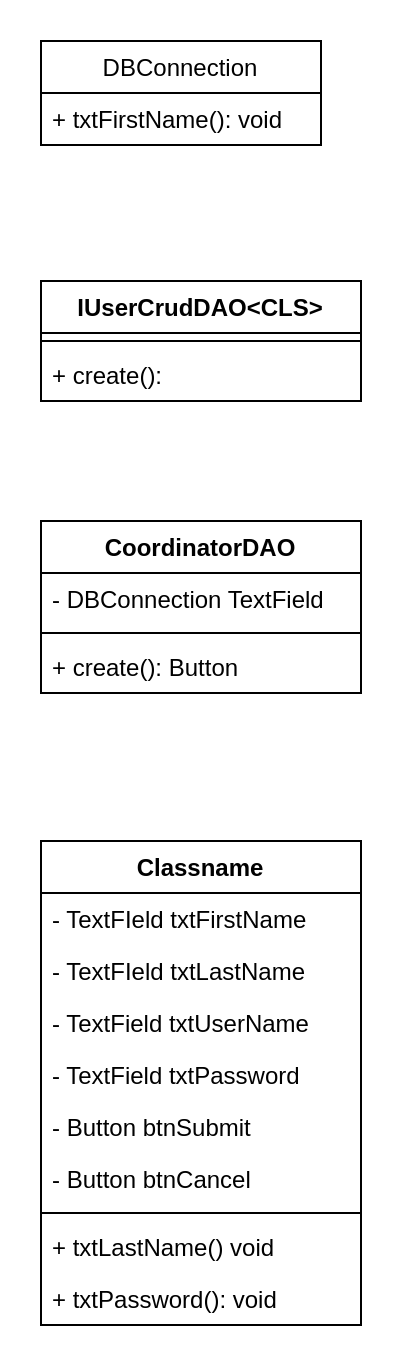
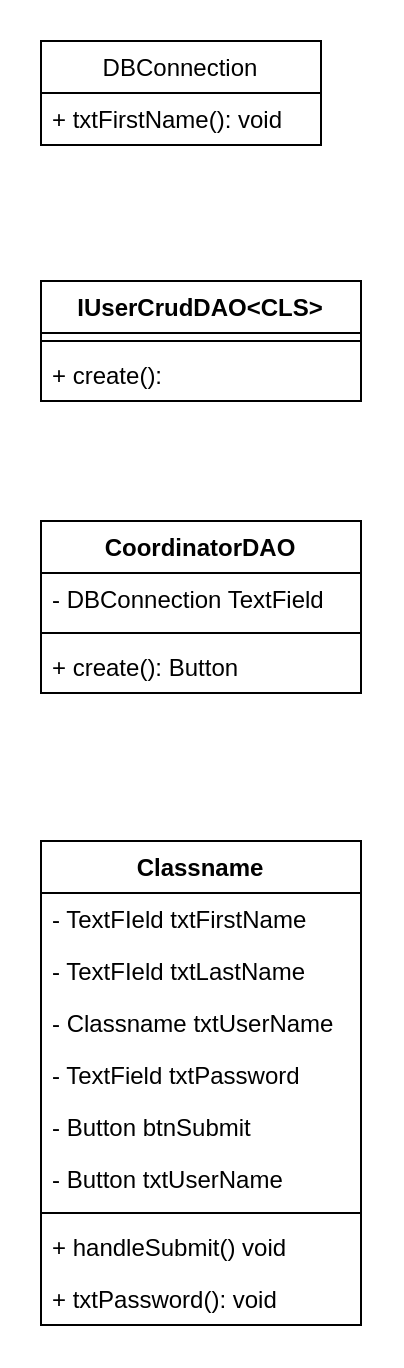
  <mxCell id="0" />
  <mxCell id="1" parent="0" />
  <mxCell id="2" value="DBConnection" style="swimlane;fontStyle=0;childLayout=stackLayout;horizontal=1;startSize=26;fillColor=none;horizontalStack=0;resizeParent=1;resizeParentMax=0;resizeLast=0;collapsible=1;marginBottom=0;" vertex="1" parent="1"><mxGeometry x="20" y="20" width="140" height="52" as="geometry" /></mxCell>
  <mxCell id="3" value="+ txtFirstName(): void" style="text;strokeColor=none;fillColor=none;align=left;verticalAlign=top;spacingLeft=4;spacingRight=4;overflow=hidden;rotatable=0;points=[[0,0.5],[1,0.5]];portConstraint=eastwest;" vertex="1" parent="2"><mxGeometry y="26" width="140" height="26" as="geometry" /></mxCell>
  <mxCell id="4" value="IUserCrudDAO&lt;CLS&gt;" style="swimlane;fontStyle=1;align=center;verticalAlign=top;childLayout=stackLayout;horizontal=1;startSize=26;horizontalStack=0;resizeParent=1;resizeParentMax=0;resizeLast=0;collapsible=1;marginBottom=0;" vertex="1" parent="1"><mxGeometry x="20" y="140" width="160" height="60" as="geometry" /></mxCell>
  <mxCell id="5" value="" style="line;strokeWidth=1;fillColor=none;align=left;verticalAlign=middle;spacingTop=-1;spacingLeft=3;spacingRight=3;rotatable=0;labelPosition=right;points=[];portConstraint=eastwest;" vertex="1" parent="4"><mxGeometry y="26" width="160" height="8" as="geometry" /></mxCell>
  <mxCell id="6" value="+ create(): " style="text;strokeColor=none;fillColor=none;align=left;verticalAlign=top;spacingLeft=4;spacingRight=4;overflow=hidden;rotatable=0;points=[[0,0.5],[1,0.5]];portConstraint=eastwest;" vertex="1" parent="4"><mxGeometry y="34" width="160" height="26" as="geometry" /></mxCell>
  <mxCell id="7" value="CoordinatorDAO" style="swimlane;fontStyle=1;align=center;verticalAlign=top;childLayout=stackLayout;horizontal=1;startSize=26;horizontalStack=0;resizeParent=1;resizeParentMax=0;resizeLast=0;collapsible=1;marginBottom=0;" vertex="1" parent="1"><mxGeometry x="20" y="260" width="160" height="86" as="geometry" /></mxCell>
  <mxCell id="8" value="- DBConnection TextField" style="text;strokeColor=none;fillColor=none;align=left;verticalAlign=top;spacingLeft=4;spacingRight=4;overflow=hidden;rotatable=0;points=[[0,0.5],[1,0.5]];portConstraint=eastwest;" vertex="1" parent="7"><mxGeometry y="26" width="160" height="26" as="geometry" /></mxCell>
  <mxCell id="9" value="" style="line;strokeWidth=1;fillColor=none;align=left;verticalAlign=middle;spacingTop=-1;spacingLeft=3;spacingRight=3;rotatable=0;labelPosition=right;points=[];portConstraint=eastwest;" vertex="1" parent="7"><mxGeometry y="52" width="160" height="8" as="geometry" /></mxCell>
  <mxCell id="10" value="+ create(): Button" style="text;strokeColor=none;fillColor=none;align=left;verticalAlign=top;spacingLeft=4;spacingRight=4;overflow=hidden;rotatable=0;points=[[0,0.5],[1,0.5]];portConstraint=eastwest;" vertex="1" parent="7"><mxGeometry y="60" width="160" height="26" as="geometry" /></mxCell>
  <mxCell id="11" value="Classname" style="swimlane;fontStyle=1;align=center;verticalAlign=top;childLayout=stackLayout;horizontal=1;startSize=26;horizontalStack=0;resizeParent=1;resizeParentMax=0;resizeLast=0;collapsible=1;marginBottom=0;" vertex="1" parent="1"><mxGeometry x="20" y="420" width="160" height="242" as="geometry" /></mxCell>
  <mxCell id="12" value="- TextFIeld txtFirstName" style="text;strokeColor=none;fillColor=none;align=left;verticalAlign=top;spacingLeft=4;spacingRight=4;overflow=hidden;rotatable=0;points=[[0,0.5],[1,0.5]];portConstraint=eastwest;" vertex="1" parent="11"><mxGeometry y="26" width="160" height="26" as="geometry" /></mxCell>
  <mxCell id="13" value="- TextFIeld txtLastName" style="text;strokeColor=none;fillColor=none;align=left;verticalAlign=top;spacingLeft=4;spacingRight=4;overflow=hidden;rotatable=0;points=[[0,0.5],[1,0.5]];portConstraint=eastwest;" vertex="1" parent="11"><mxGeometry y="52" width="160" height="26" as="geometry" /></mxCell>
- <mxCell id="14" value="- TextField txtUserName" style="text;strokeColor=none;fillColor=none;align=left;verticalAlign=top;spacingLeft=4;spacingRight=4;overflow=hidden;rotatable=0;points=[[0,0.5],[1,0.5]];portConstraint=eastwest;" vertex="1" parent="11"><mxGeometry y="78" width="160" height="26" as="geometry" /></mxCell>
+ <mxCell id="14" value="- Classname txtUserName" style="text;strokeColor=none;fillColor=none;align=left;verticalAlign=top;spacingLeft=4;spacingRight=4;overflow=hidden;rotatable=0;points=[[0,0.5],[1,0.5]];portConstraint=eastwest;" vertex="1" parent="11"><mxGeometry y="78" width="160" height="26" as="geometry" /></mxCell>
  <mxCell id="15" value="- TextField txtPassword" style="text;strokeColor=none;fillColor=none;align=left;verticalAlign=top;spacingLeft=4;spacingRight=4;overflow=hidden;rotatable=0;points=[[0,0.5],[1,0.5]];portConstraint=eastwest;" vertex="1" parent="11"><mxGeometry y="104" width="160" height="26" as="geometry" /></mxCell>
  <mxCell id="16" value="- Button btnSubmit" style="text;strokeColor=none;fillColor=none;align=left;verticalAlign=top;spacingLeft=4;spacingRight=4;overflow=hidden;rotatable=0;points=[[0,0.5],[1,0.5]];portConstraint=eastwest;" vertex="1" parent="11"><mxGeometry y="130" width="160" height="26" as="geometry" /></mxCell>
- <mxCell id="17" value="- Button btnCancel" style="text;strokeColor=none;fillColor=none;align=left;verticalAlign=top;spacingLeft=4;spacingRight=4;overflow=hidden;rotatable=0;points=[[0,0.5],[1,0.5]];portConstraint=eastwest;" vertex="1" parent="11"><mxGeometry y="156" width="160" height="26" as="geometry" /></mxCell>
+ <mxCell id="17" value="- Button txtUserName" style="text;strokeColor=none;fillColor=none;align=left;verticalAlign=top;spacingLeft=4;spacingRight=4;overflow=hidden;rotatable=0;points=[[0,0.5],[1,0.5]];portConstraint=eastwest;" vertex="1" parent="11"><mxGeometry y="156" width="160" height="26" as="geometry" /></mxCell>
  <mxCell id="18" value="" style="line;strokeWidth=1;fillColor=none;align=left;verticalAlign=middle;spacingTop=-1;spacingLeft=3;spacingRight=3;rotatable=0;labelPosition=right;points=[];portConstraint=eastwest;" vertex="1" parent="11"><mxGeometry y="182" width="160" height="8" as="geometry" /></mxCell>
- <mxCell id="19" value="+ txtLastName() void" style="text;strokeColor=none;fillColor=none;align=left;verticalAlign=top;spacingLeft=4;spacingRight=4;overflow=hidden;rotatable=0;points=[[0,0.5],[1,0.5]];portConstraint=eastwest;" vertex="1" parent="11"><mxGeometry y="190" width="160" height="26" as="geometry" /></mxCell>
+ <mxCell id="19" value="+ handleSubmit() void" style="text;strokeColor=none;fillColor=none;align=left;verticalAlign=top;spacingLeft=4;spacingRight=4;overflow=hidden;rotatable=0;points=[[0,0.5],[1,0.5]];portConstraint=eastwest;" vertex="1" parent="11"><mxGeometry y="190" width="160" height="26" as="geometry" /></mxCell>
  <mxCell id="20" value="+ txtPassword(): void" style="text;strokeColor=none;fillColor=none;align=left;verticalAlign=top;spacingLeft=4;spacingRight=4;overflow=hidden;rotatable=0;points=[[0,0.5],[1,0.5]];portConstraint=eastwest;" vertex="1" parent="11"><mxGeometry y="216" width="160" height="26" as="geometry" /></mxCell>
